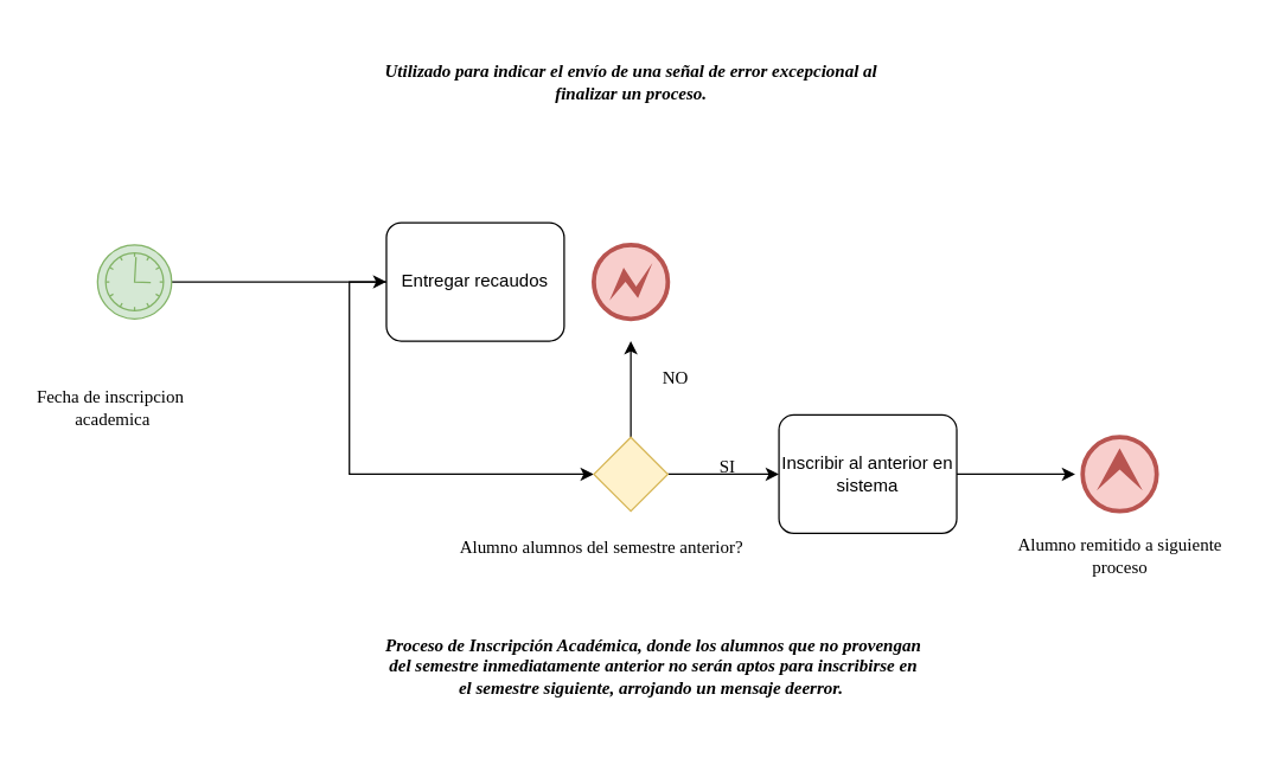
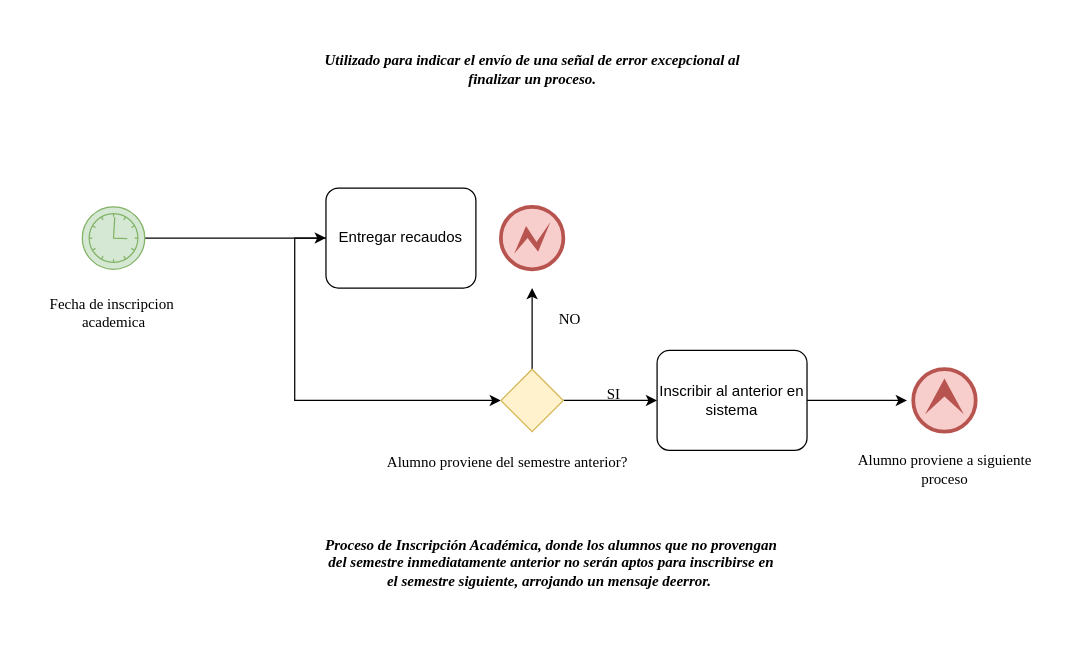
  <mxCell id="0" />
  <mxCell id="1" parent="0" />
  <mxCell id="2" value="&lt;h4&gt;&lt;i&gt;&lt;font face=&quot;Georgia&quot;&gt;Utilizado para indicar el envío de una señal de error excepcional al&lt;br&gt;finalizar un proceso.&lt;/font&gt;&lt;/i&gt;&lt;br&gt;&lt;/h4&gt;" style="text;html=1;align=center;verticalAlign=middle;resizable=0;points=[];autosize=1;strokeColor=none;fillColor=none;" vertex="1" parent="1"><mxGeometry x="205" y="20" width="440" height="70" as="geometry" /></mxCell>
  <mxCell id="3" style="edgeStyle=orthogonalEdgeStyle;rounded=0;orthogonalLoop=1;jettySize=auto;html=1;entryX=0;entryY=0.5;entryDx=0;entryDy=0;entryPerimeter=0;fontFamily=Georgia;" edge="1" parent="1" source="4" target="11"><mxGeometry relative="1" as="geometry"><Array as="points"><mxPoint x="235" y="320" /></Array></mxGeometry></mxCell>
  <mxCell id="4" value="Entregar recaudos" style="points=[[0.25,0,0],[0.5,0,0],[0.75,0,0],[1,0.25,0],[1,0.5,0],[1,0.75,0],[0.75,1,0],[0.5,1,0],[0.25,1,0],[0,0.75,0],[0,0.5,0],[0,0.25,0]];shape=mxgraph.bpmn.task;whiteSpace=wrap;rectStyle=rounded;size=10;taskMarker=abstract;" vertex="1" parent="1"><mxGeometry x="260" y="150" width="120" height="80" as="geometry" /></mxCell>
  <mxCell id="5" value="&lt;h4&gt;&lt;i&gt;&lt;font face=&quot;Georgia&quot;&gt;Proceso de Inscripción Académica, donde los alumnos que no provengan&lt;br&gt;del semestre inmediatamente anterior no serán aptos para inscribirse en&lt;br&gt;el semestre siguiente, arrojando un mensaje deerror.&amp;nbsp;&lt;/font&gt;&lt;/i&gt;&lt;br&gt;&lt;/h4&gt;" style="text;html=1;align=center;verticalAlign=middle;resizable=0;points=[];autosize=1;strokeColor=none;fillColor=none;" vertex="1" parent="1"><mxGeometry x="200" y="405" width="480" height="90" as="geometry" /></mxCell>
- <mxCell id="6" value="Fecha de inscripcion&amp;nbsp;&lt;br&gt;academica" style="text;html=1;align=center;verticalAlign=middle;resizable=0;points=[];autosize=1;strokeColor=none;fillColor=none;fontFamily=Georgia;" vertex="1" parent="1"><mxGeometry x="5" y="255" width="140" height="40" as="geometry" /></mxCell>
+ <mxCell id="6" value="Fecha de inscripcion&amp;nbsp;&lt;br&gt;academica" style="text;html=1;align=center;verticalAlign=middle;resizable=0;points=[];autosize=1;strokeColor=none;fillColor=none;fontFamily=Georgia;" vertex="1" parent="1"><mxGeometry x="20" y="230" width="140" height="40" as="geometry" /></mxCell>
  <mxCell id="7" value="" style="edgeStyle=orthogonalEdgeStyle;rounded=0;orthogonalLoop=1;jettySize=auto;html=1;fontFamily=Georgia;" edge="1" parent="1" source="8" target="4"><mxGeometry relative="1" as="geometry" /></mxCell>
  <mxCell id="8" value="" style="points=[[0.145,0.145,0],[0.5,0,0],[0.855,0.145,0],[1,0.5,0],[0.855,0.855,0],[0.5,1,0],[0.145,0.855,0],[0,0.5,0]];shape=mxgraph.bpmn.event;html=1;verticalLabelPosition=bottom;labelBackgroundColor=#ffffff;verticalAlign=top;align=center;perimeter=ellipsePerimeter;outlineConnect=0;aspect=fixed;outline=standard;symbol=timer;fontFamily=Georgia;fillColor=#d5e8d4;strokeColor=#82b366;" vertex="1" parent="1"><mxGeometry x="65" y="165" width="50" height="50" as="geometry" /></mxCell>
  <mxCell id="9" value="" style="edgeStyle=orthogonalEdgeStyle;rounded=0;orthogonalLoop=1;jettySize=auto;html=1;fontFamily=Georgia;" edge="1" parent="1" source="11"><mxGeometry relative="1" as="geometry"><mxPoint x="425" y="230" as="targetPoint" /></mxGeometry></mxCell>
  <mxCell id="10" value="" style="edgeStyle=orthogonalEdgeStyle;rounded=0;orthogonalLoop=1;jettySize=auto;html=1;fontFamily=Georgia;" edge="1" parent="1" source="11" target="13"><mxGeometry relative="1" as="geometry" /></mxCell>
  <mxCell id="11" value="" style="points=[[0.25,0.25,0],[0.5,0,0],[0.75,0.25,0],[1,0.5,0],[0.75,0.75,0],[0.5,1,0],[0.25,0.75,0],[0,0.5,0]];shape=mxgraph.bpmn.gateway2;html=1;verticalLabelPosition=bottom;labelBackgroundColor=#ffffff;verticalAlign=top;align=center;perimeter=rhombusPerimeter;outlineConnect=0;outline=none;symbol=none;fontFamily=Georgia;fillColor=#fff2cc;strokeColor=#d6b656;" vertex="1" parent="1"><mxGeometry x="400" y="295" width="50" height="50" as="geometry" /></mxCell>
  <mxCell id="12" value="" style="edgeStyle=orthogonalEdgeStyle;rounded=0;orthogonalLoop=1;jettySize=auto;html=1;fontFamily=Georgia;" edge="1" parent="1" source="13"><mxGeometry relative="1" as="geometry"><mxPoint x="725" y="320" as="targetPoint" /></mxGeometry></mxCell>
  <mxCell id="13" value="Inscribir al anterior en sistema" style="points=[[0.25,0,0],[0.5,0,0],[0.75,0,0],[1,0.25,0],[1,0.5,0],[1,0.75,0],[0.75,1,0],[0.5,1,0],[0.25,1,0],[0,0.75,0],[0,0.5,0],[0,0.25,0]];shape=mxgraph.bpmn.task;whiteSpace=wrap;rectStyle=rounded;size=10;taskMarker=abstract;" vertex="1" parent="1"><mxGeometry x="525" y="280" width="120" height="80" as="geometry" /></mxCell>
- <mxCell id="14" value="Alumno remitido a siguiente&lt;br&gt;proceso" style="text;html=1;align=center;verticalAlign=middle;resizable=0;points=[];autosize=1;strokeColor=none;fillColor=none;fontFamily=Georgia;" vertex="1" parent="1"><mxGeometry x="670" y="355" width="170" height="40" as="geometry" /></mxCell>
+ <mxCell id="14" value="Alumno proviene a siguiente&lt;br&gt;proceso" style="text;html=1;align=center;verticalAlign=middle;resizable=0;points=[];autosize=1;strokeColor=none;fillColor=none;fontFamily=Georgia;" vertex="1" parent="1"><mxGeometry x="670" y="355" width="170" height="40" as="geometry" /></mxCell>
  <mxCell id="15" value="SI" style="text;html=1;align=center;verticalAlign=middle;resizable=0;points=[];autosize=1;strokeColor=none;fillColor=none;fontFamily=Georgia;" vertex="1" parent="1"><mxGeometry x="475" y="300" width="30" height="30" as="geometry" /></mxCell>
  <mxCell id="16" value="NO" style="text;html=1;align=center;verticalAlign=middle;resizable=0;points=[];autosize=1;strokeColor=none;fillColor=none;fontFamily=Georgia;" vertex="1" parent="1"><mxGeometry x="435" y="240" width="40" height="30" as="geometry" /></mxCell>
- <mxCell id="17" value="Alumno alumnos del semestre anterior?" style="text;html=1;align=center;verticalAlign=middle;resizable=0;points=[];autosize=1;strokeColor=none;fillColor=none;fontFamily=Georgia;" vertex="1" parent="1"><mxGeometry x="285" y="355" width="240" height="30" as="geometry" /></mxCell>
+ <mxCell id="17" value="Alumno proviene del semestre anterior?" style="text;html=1;align=center;verticalAlign=middle;resizable=0;points=[];autosize=1;strokeColor=none;fillColor=none;fontFamily=Georgia;" vertex="1" parent="1"><mxGeometry x="285" y="355" width="240" height="30" as="geometry" /></mxCell>
  <mxCell id="18" value="" style="points=[[0.145,0.145,0],[0.5,0,0],[0.855,0.145,0],[1,0.5,0],[0.855,0.855,0],[0.5,1,0],[0.145,0.855,0],[0,0.5,0]];shape=mxgraph.bpmn.event;html=1;verticalLabelPosition=bottom;labelBackgroundColor=#ffffff;verticalAlign=top;align=center;perimeter=ellipsePerimeter;outlineConnect=0;aspect=fixed;outline=end;symbol=escalation;fontFamily=Georgia;fillColor=#f8cecc;strokeColor=#b85450;" vertex="1" parent="1"><mxGeometry x="730" y="295" width="50" height="50" as="geometry" /></mxCell>
  <mxCell id="19" value="" style="points=[[0.145,0.145,0],[0.5,0,0],[0.855,0.145,0],[1,0.5,0],[0.855,0.855,0],[0.5,1,0],[0.145,0.855,0],[0,0.5,0]];shape=mxgraph.bpmn.event;html=1;verticalLabelPosition=bottom;labelBackgroundColor=#ffffff;verticalAlign=top;align=center;perimeter=ellipsePerimeter;outlineConnect=0;aspect=fixed;outline=end;symbol=error;fontFamily=Georgia;fillColor=#f8cecc;strokeColor=#b85450;" vertex="1" parent="1"><mxGeometry x="400" y="165" width="50" height="50" as="geometry" /></mxCell>
